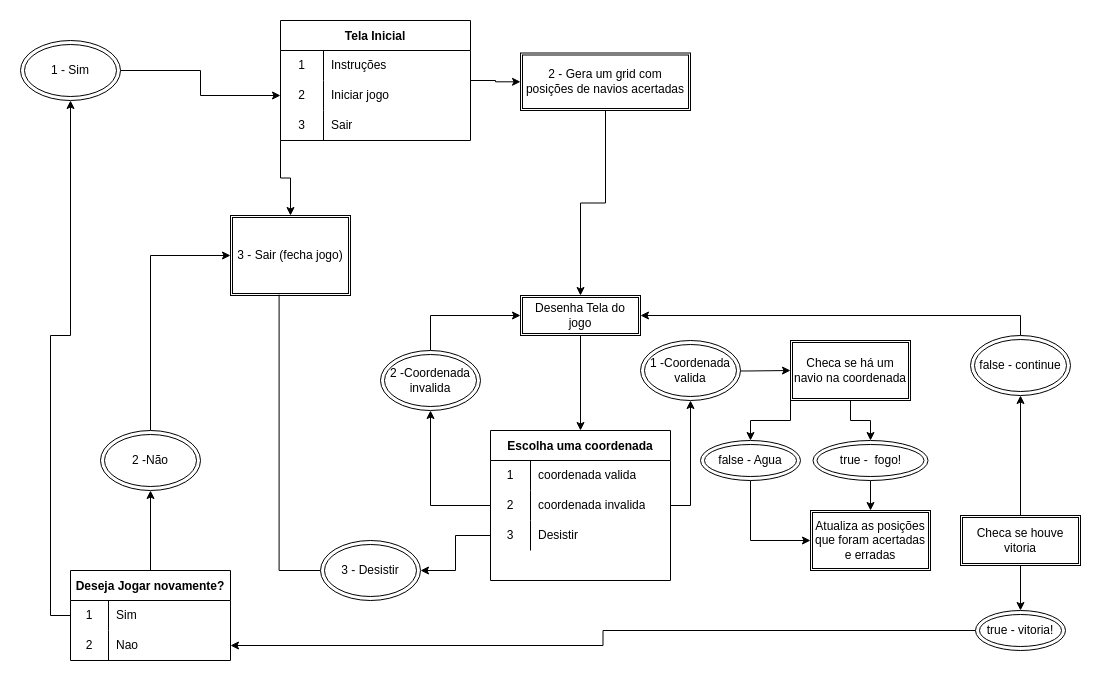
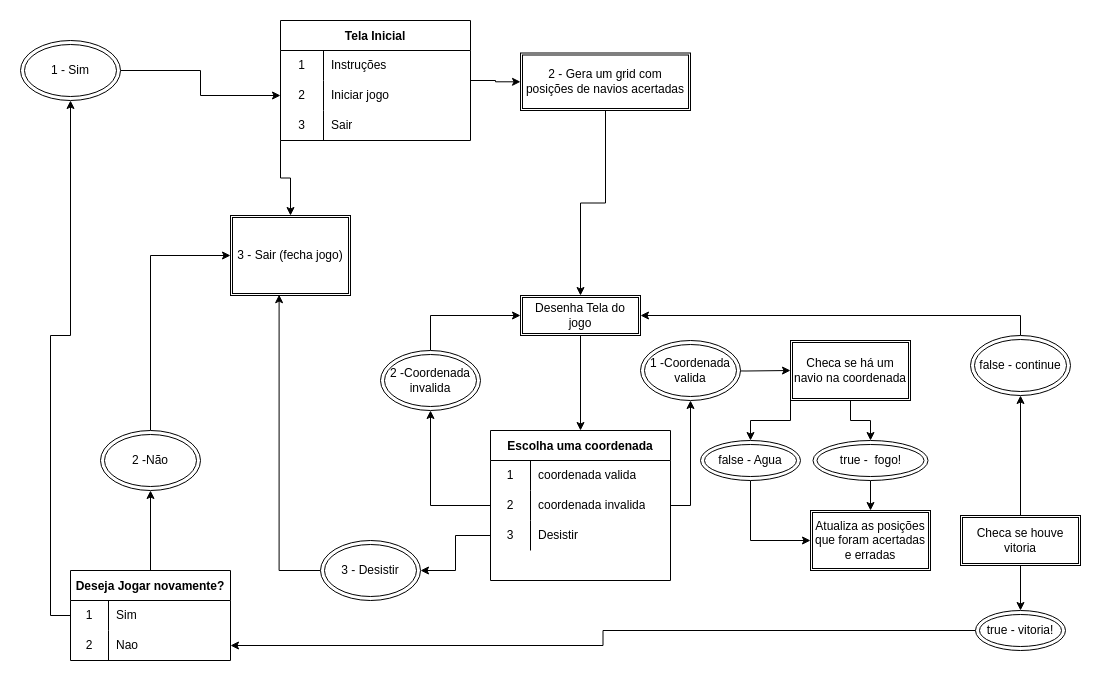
  <mxCell id="0" />
  <mxCell id="1" parent="0" />
  <mxCell id="2" style="edgeStyle=orthogonalEdgeStyle;rounded=0;orthogonalLoop=1;jettySize=auto;html=1;exitX=0;exitY=1;exitDx=0;exitDy=0;" edge="1" parent="1" source="4" target="14"><mxGeometry relative="1" as="geometry"><mxPoint x="90" y="215" as="targetPoint" /></mxGeometry></mxCell>
  <mxCell id="3" style="edgeStyle=orthogonalEdgeStyle;rounded=0;orthogonalLoop=1;jettySize=auto;html=1;" edge="1" parent="1" source="4" target="46"><mxGeometry relative="1" as="geometry"><mxPoint x="520" y="95" as="targetPoint" /></mxGeometry></mxCell>
  <mxCell id="4" value="Tela Inicial" style="shape=table;startSize=30;container=1;collapsible=0;childLayout=tableLayout;fixedRows=1;rowLines=0;fontStyle=1;" vertex="1" parent="1"><mxGeometry x="280" y="20" width="190" height="120" as="geometry" /></mxCell>
  <mxCell id="5" value="" style="shape=tableRow;horizontal=0;startSize=0;swimlaneHead=0;swimlaneBody=0;top=0;left=0;bottom=0;right=0;collapsible=0;dropTarget=0;fillColor=none;points=[[0,0.5],[1,0.5]];portConstraint=eastwest;" vertex="1" parent="4"><mxGeometry y="30" width="190" height="30" as="geometry" /></mxCell>
  <mxCell id="6" value="1" style="shape=partialRectangle;html=1;whiteSpace=wrap;connectable=0;fillColor=none;top=0;left=0;bottom=0;right=0;overflow=hidden;pointerEvents=1;" vertex="1" parent="5"><mxGeometry width="43" height="30" as="geometry"><mxRectangle width="43" height="30" as="alternateBounds" /></mxGeometry></mxCell>
  <mxCell id="7" value="Instruções" style="shape=partialRectangle;html=1;whiteSpace=wrap;connectable=0;fillColor=none;top=0;left=0;bottom=0;right=0;align=left;spacingLeft=6;overflow=hidden;" vertex="1" parent="5"><mxGeometry x="43" width="147" height="30" as="geometry"><mxRectangle width="147" height="30" as="alternateBounds" /></mxGeometry></mxCell>
  <mxCell id="8" value="" style="shape=tableRow;horizontal=0;startSize=0;swimlaneHead=0;swimlaneBody=0;top=0;left=0;bottom=0;right=0;collapsible=0;dropTarget=0;fillColor=none;points=[[0,0.5],[1,0.5]];portConstraint=eastwest;" vertex="1" parent="4"><mxGeometry y="60" width="190" height="30" as="geometry" /></mxCell>
  <mxCell id="9" value="2" style="shape=partialRectangle;html=1;whiteSpace=wrap;connectable=0;fillColor=none;top=0;left=0;bottom=0;right=0;overflow=hidden;" vertex="1" parent="8"><mxGeometry width="43" height="30" as="geometry"><mxRectangle width="43" height="30" as="alternateBounds" /></mxGeometry></mxCell>
  <mxCell id="10" value="Iniciar jogo" style="shape=partialRectangle;html=1;whiteSpace=wrap;connectable=0;fillColor=none;top=0;left=0;bottom=0;right=0;align=left;spacingLeft=6;overflow=hidden;" vertex="1" parent="8"><mxGeometry x="43" width="147" height="30" as="geometry"><mxRectangle width="147" height="30" as="alternateBounds" /></mxGeometry></mxCell>
  <mxCell id="11" value="" style="shape=tableRow;horizontal=0;startSize=0;swimlaneHead=0;swimlaneBody=0;top=0;left=0;bottom=0;right=0;collapsible=0;dropTarget=0;fillColor=none;points=[[0,0.5],[1,0.5]];portConstraint=eastwest;" vertex="1" parent="4"><mxGeometry y="90" width="190" height="30" as="geometry" /></mxCell>
  <mxCell id="12" value="3" style="shape=partialRectangle;html=1;whiteSpace=wrap;connectable=0;fillColor=none;top=0;left=0;bottom=0;right=0;overflow=hidden;" vertex="1" parent="11"><mxGeometry width="43" height="30" as="geometry"><mxRectangle width="43" height="30" as="alternateBounds" /></mxGeometry></mxCell>
  <mxCell id="13" value="Sair" style="shape=partialRectangle;html=1;whiteSpace=wrap;connectable=0;fillColor=none;top=0;left=0;bottom=0;right=0;align=left;spacingLeft=6;overflow=hidden;" vertex="1" parent="11"><mxGeometry x="43" width="147" height="30" as="geometry"><mxRectangle width="147" height="30" as="alternateBounds" /></mxGeometry></mxCell>
  <mxCell id="14" value="3 - Sair (fecha jogo)" style="shape=ext;double=1;rounded=0;whiteSpace=wrap;html=1;" vertex="1" parent="1"><mxGeometry x="230" y="215" width="120" height="80" as="geometry" /></mxCell>
  <mxCell id="15" style="edgeStyle=orthogonalEdgeStyle;rounded=0;orthogonalLoop=1;jettySize=auto;html=1;" edge="1" parent="1" source="16" target="18"><mxGeometry relative="1" as="geometry"><mxPoint x="580" y="305" as="targetPoint" /></mxGeometry></mxCell>
  <mxCell id="16" value="Desenha Tela do jogo" style="shape=ext;double=1;rounded=0;whiteSpace=wrap;html=1;" vertex="1" parent="1"><mxGeometry x="520" y="295" width="120" height="40" as="geometry" /></mxCell>
  <mxCell id="17" style="edgeStyle=orthogonalEdgeStyle;rounded=0;orthogonalLoop=1;jettySize=auto;html=1;" edge="1" parent="1" source="18" target="29"><mxGeometry relative="1" as="geometry"><mxPoint x="420" y="370" as="targetPoint" /></mxGeometry></mxCell>
  <mxCell id="18" value="Escolha uma coordenada" style="shape=table;startSize=30;container=1;collapsible=0;childLayout=tableLayout;fixedRows=1;rowLines=0;fontStyle=1;" vertex="1" parent="1"><mxGeometry x="490" y="430" width="180" height="150" as="geometry" /></mxCell>
  <mxCell id="19" value="" style="shape=tableRow;horizontal=0;startSize=0;swimlaneHead=0;swimlaneBody=0;top=0;left=0;bottom=0;right=0;collapsible=0;dropTarget=0;fillColor=none;points=[[0,0.5],[1,0.5]];portConstraint=eastwest;" vertex="1" parent="18"><mxGeometry y="30" width="180" height="30" as="geometry" /></mxCell>
  <mxCell id="20" value="1" style="shape=partialRectangle;html=1;whiteSpace=wrap;connectable=0;fillColor=none;top=0;left=0;bottom=0;right=0;overflow=hidden;pointerEvents=1;" vertex="1" parent="19"><mxGeometry width="40" height="30" as="geometry"><mxRectangle width="40" height="30" as="alternateBounds" /></mxGeometry></mxCell>
  <mxCell id="21" value="coordenada valida" style="shape=partialRectangle;html=1;whiteSpace=wrap;connectable=0;fillColor=none;top=0;left=0;bottom=0;right=0;align=left;spacingLeft=6;overflow=hidden;" vertex="1" parent="19"><mxGeometry x="40" width="140" height="30" as="geometry"><mxRectangle width="140" height="30" as="alternateBounds" /></mxGeometry></mxCell>
  <mxCell id="22" value="" style="shape=tableRow;horizontal=0;startSize=0;swimlaneHead=0;swimlaneBody=0;top=0;left=0;bottom=0;right=0;collapsible=0;dropTarget=0;fillColor=none;points=[[0,0.5],[1,0.5]];portConstraint=eastwest;" vertex="1" parent="18"><mxGeometry y="60" width="180" height="30" as="geometry" /></mxCell>
  <mxCell id="23" value="2" style="shape=partialRectangle;html=1;whiteSpace=wrap;connectable=0;fillColor=none;top=0;left=0;bottom=0;right=0;overflow=hidden;" vertex="1" parent="22"><mxGeometry width="40" height="30" as="geometry"><mxRectangle width="40" height="30" as="alternateBounds" /></mxGeometry></mxCell>
  <mxCell id="24" value="coordenada invalida" style="shape=partialRectangle;html=1;whiteSpace=wrap;connectable=0;fillColor=none;top=0;left=0;bottom=0;right=0;align=left;spacingLeft=6;overflow=hidden;" vertex="1" parent="22"><mxGeometry x="40" width="140" height="30" as="geometry"><mxRectangle width="140" height="30" as="alternateBounds" /></mxGeometry></mxCell>
  <mxCell id="25" value="" style="shape=tableRow;horizontal=0;startSize=0;swimlaneHead=0;swimlaneBody=0;top=0;left=0;bottom=0;right=0;collapsible=0;dropTarget=0;fillColor=none;points=[[0,0.5],[1,0.5]];portConstraint=eastwest;" vertex="1" parent="18"><mxGeometry y="90" width="180" height="30" as="geometry" /></mxCell>
  <mxCell id="26" value="3" style="shape=partialRectangle;html=1;whiteSpace=wrap;connectable=0;fillColor=none;top=0;left=0;bottom=0;right=0;overflow=hidden;" vertex="1" parent="25"><mxGeometry width="40" height="30" as="geometry"><mxRectangle width="40" height="30" as="alternateBounds" /></mxGeometry></mxCell>
  <mxCell id="27" value="Desistir" style="shape=partialRectangle;html=1;whiteSpace=wrap;connectable=0;fillColor=none;top=0;left=0;bottom=0;right=0;align=left;spacingLeft=6;overflow=hidden;" vertex="1" parent="25"><mxGeometry x="40" width="140" height="30" as="geometry"><mxRectangle width="140" height="30" as="alternateBounds" /></mxGeometry></mxCell>
  <mxCell id="28" style="edgeStyle=orthogonalEdgeStyle;rounded=0;orthogonalLoop=1;jettySize=auto;html=1;entryX=0;entryY=0.5;entryDx=0;entryDy=0;exitX=0.5;exitY=0;exitDx=0;exitDy=0;" edge="1" parent="1" source="29" target="16"><mxGeometry relative="1" as="geometry"><mxPoint x="370" y="330" as="sourcePoint" /></mxGeometry></mxCell>
  <mxCell id="29" value="2 -Coordenada invalida" style="ellipse;shape=doubleEllipse;whiteSpace=wrap;html=1;" vertex="1" parent="1"><mxGeometry x="380" y="350" width="100" height="60" as="geometry" /></mxCell>
  <mxCell id="30" style="edgeStyle=orthogonalEdgeStyle;rounded=0;orthogonalLoop=1;jettySize=auto;html=1;exitX=1;exitY=0.5;exitDx=0;exitDy=0;" edge="1" parent="1" source="22" target="32"><mxGeometry relative="1" as="geometry"><mxPoint x="700" y="370.2" as="targetPoint" /></mxGeometry></mxCell>
  <mxCell id="31" style="edgeStyle=orthogonalEdgeStyle;rounded=0;orthogonalLoop=1;jettySize=auto;html=1;" edge="1" parent="1" target="36"><mxGeometry relative="1" as="geometry"><mxPoint x="800" y="370.2" as="targetPoint" /><mxPoint x="700" y="370" as="sourcePoint" /></mxGeometry></mxCell>
  <mxCell id="32" value="1 -Coordenada valida" style="ellipse;shape=doubleEllipse;whiteSpace=wrap;html=1;" vertex="1" parent="1"><mxGeometry x="640" y="340" width="100" height="60" as="geometry" /></mxCell>
- <mxCell id="33" style="edgeStyle=orthogonalEdgeStyle;rounded=0;orthogonalLoop=1;jettySize=auto;html=1;exitX=0;exitY=0.5;exitDx=0;exitDy=0;entryX=0.405;entryY=0.99;entryDx=0;entryDy=0;entryPerimeter=0;startArrow=none;endArrow=none;" edge="1" parent="1" source="64" target="14"><mxGeometry relative="1" as="geometry"><mxPoint x="450" y="435" as="targetPoint" /><Array as="points" /></mxGeometry></mxCell>
+ <mxCell id="33" style="edgeStyle=orthogonalEdgeStyle;rounded=0;orthogonalLoop=1;jettySize=auto;html=1;exitX=0;exitY=0.5;exitDx=0;exitDy=0;entryX=0.405;entryY=0.99;entryDx=0;entryDy=0;entryPerimeter=0;startArrow=none;" edge="1" parent="1" source="64" target="14"><mxGeometry relative="1" as="geometry"><mxPoint x="450" y="435" as="targetPoint" /><Array as="points" /></mxGeometry></mxCell>
  <mxCell id="34" style="edgeStyle=orthogonalEdgeStyle;rounded=0;orthogonalLoop=1;jettySize=auto;html=1;" edge="1" parent="1" source="36" target="42"><mxGeometry relative="1" as="geometry"><mxPoint x="870" y="450" as="targetPoint" /></mxGeometry></mxCell>
  <mxCell id="35" style="edgeStyle=orthogonalEdgeStyle;rounded=0;orthogonalLoop=1;jettySize=auto;html=1;exitX=0;exitY=1;exitDx=0;exitDy=0;" edge="1" parent="1" source="36" target="44"><mxGeometry relative="1" as="geometry" /></mxCell>
  <mxCell id="36" value="Checa se há um navio na coordenada" style="shape=ext;double=1;rounded=0;whiteSpace=wrap;html=1;" vertex="1" parent="1"><mxGeometry x="790" y="340" width="120" height="60" as="geometry" /></mxCell>
  <mxCell id="37" value="Atualiza as posições que foram acertadas e erradas" style="shape=ext;double=1;rounded=0;whiteSpace=wrap;html=1;" vertex="1" parent="1"><mxGeometry x="810" y="510" width="120" height="60" as="geometry" /></mxCell>
  <mxCell id="38" value="" style="edgeStyle=orthogonalEdgeStyle;rounded=0;orthogonalLoop=1;jettySize=auto;html=1;" edge="1" parent="1" source="40" target="48"><mxGeometry relative="1" as="geometry"><mxPoint x="1020" y="640" as="targetPoint" /></mxGeometry></mxCell>
  <mxCell id="39" style="edgeStyle=orthogonalEdgeStyle;rounded=0;orthogonalLoop=1;jettySize=auto;html=1;exitX=0.5;exitY=0;exitDx=0;exitDy=0;" edge="1" parent="1" source="40" target="63"><mxGeometry relative="1" as="geometry"><mxPoint x="1019.609" y="480" as="targetPoint" /></mxGeometry></mxCell>
  <mxCell id="40" value="Checa se houve vitoria" style="shape=ext;double=1;rounded=0;whiteSpace=wrap;html=1;" vertex="1" parent="1"><mxGeometry x="960" y="515" width="120" height="50" as="geometry" /></mxCell>
  <mxCell id="41" style="edgeStyle=orthogonalEdgeStyle;rounded=0;orthogonalLoop=1;jettySize=auto;html=1;exitX=0.5;exitY=1;exitDx=0;exitDy=0;entryX=0.5;entryY=0;entryDx=0;entryDy=0;" edge="1" parent="1" source="42" target="37"><mxGeometry relative="1" as="geometry" /></mxCell>
  <mxCell id="42" value="true -&amp;nbsp; fogo!" style="ellipse;shape=doubleEllipse;whiteSpace=wrap;html=1;" vertex="1" parent="1"><mxGeometry x="812.5" y="440" width="115" height="40" as="geometry" /></mxCell>
  <mxCell id="43" style="edgeStyle=orthogonalEdgeStyle;rounded=0;orthogonalLoop=1;jettySize=auto;html=1;exitX=0.5;exitY=1;exitDx=0;exitDy=0;entryX=0;entryY=0.5;entryDx=0;entryDy=0;" edge="1" parent="1" source="44" target="37"><mxGeometry relative="1" as="geometry" /></mxCell>
  <mxCell id="44" value="false - Agua" style="ellipse;shape=doubleEllipse;whiteSpace=wrap;html=1;" vertex="1" parent="1"><mxGeometry x="700" y="440" width="100" height="40" as="geometry" /></mxCell>
  <mxCell id="45" style="edgeStyle=orthogonalEdgeStyle;rounded=0;orthogonalLoop=1;jettySize=auto;html=1;entryX=0.5;entryY=0;entryDx=0;entryDy=0;" edge="1" parent="1" source="46" target="16"><mxGeometry relative="1" as="geometry"><mxPoint x="580" y="290" as="targetPoint" /></mxGeometry></mxCell>
  <mxCell id="46" value="2 - Gera um grid com posições de navios acertadas" style="shape=ext;double=1;rounded=0;whiteSpace=wrap;html=1;" vertex="1" parent="1"><mxGeometry x="520" y="52.5" width="170" height="57.5" as="geometry" /></mxCell>
  <mxCell id="47" style="edgeStyle=orthogonalEdgeStyle;rounded=0;orthogonalLoop=1;jettySize=auto;html=1;entryX=1;entryY=0.5;entryDx=0;entryDy=0;" edge="1" parent="1" source="48" target="55"><mxGeometry relative="1" as="geometry" /></mxCell>
  <mxCell id="48" value="true - vitoria!" style="ellipse;shape=doubleEllipse;whiteSpace=wrap;html=1;" vertex="1" parent="1"><mxGeometry x="975" y="610" width="90" height="40" as="geometry" /></mxCell>
  <mxCell id="49" value="" style="edgeStyle=orthogonalEdgeStyle;rounded=0;orthogonalLoop=1;jettySize=auto;html=1;" edge="1" parent="1" source="51" target="61"><mxGeometry relative="1" as="geometry"><mxPoint x="150" y="460" as="targetPoint" /></mxGeometry></mxCell>
  <mxCell id="50" style="edgeStyle=orthogonalEdgeStyle;rounded=0;orthogonalLoop=1;jettySize=auto;html=1;entryX=0.5;entryY=1;entryDx=0;entryDy=0;" edge="1" parent="1" source="51" target="59"><mxGeometry relative="1" as="geometry"><Array as="points"><mxPoint x="50" y="615" /><mxPoint x="50" y="335" /><mxPoint x="70" y="335" /></Array></mxGeometry></mxCell>
  <mxCell id="51" value="Deseja Jogar novamente?" style="shape=table;startSize=30;container=1;collapsible=0;childLayout=tableLayout;fixedRows=1;rowLines=0;fontStyle=1;" vertex="1" parent="1"><mxGeometry x="70" y="570" width="160" height="90" as="geometry" /></mxCell>
  <mxCell id="52" value="" style="shape=tableRow;horizontal=0;startSize=0;swimlaneHead=0;swimlaneBody=0;top=0;left=0;bottom=0;right=0;collapsible=0;dropTarget=0;fillColor=none;points=[[0,0.5],[1,0.5]];portConstraint=eastwest;" vertex="1" parent="51"><mxGeometry y="30" width="160" height="30" as="geometry" /></mxCell>
  <mxCell id="53" value="1" style="shape=partialRectangle;html=1;whiteSpace=wrap;connectable=0;fillColor=none;top=0;left=0;bottom=0;right=0;overflow=hidden;pointerEvents=1;" vertex="1" parent="52"><mxGeometry width="38" height="30" as="geometry"><mxRectangle width="38" height="30" as="alternateBounds" /></mxGeometry></mxCell>
  <mxCell id="54" value="Sim" style="shape=partialRectangle;html=1;whiteSpace=wrap;connectable=0;fillColor=none;top=0;left=0;bottom=0;right=0;align=left;spacingLeft=6;overflow=hidden;" vertex="1" parent="52"><mxGeometry x="38" width="122" height="30" as="geometry"><mxRectangle width="122" height="30" as="alternateBounds" /></mxGeometry></mxCell>
  <mxCell id="55" value="" style="shape=tableRow;horizontal=0;startSize=0;swimlaneHead=0;swimlaneBody=0;top=0;left=0;bottom=0;right=0;collapsible=0;dropTarget=0;fillColor=none;points=[[0,0.5],[1,0.5]];portConstraint=eastwest;" vertex="1" parent="51"><mxGeometry y="60" width="160" height="30" as="geometry" /></mxCell>
  <mxCell id="56" value="2" style="shape=partialRectangle;html=1;whiteSpace=wrap;connectable=0;fillColor=none;top=0;left=0;bottom=0;right=0;overflow=hidden;" vertex="1" parent="55"><mxGeometry width="38" height="30" as="geometry"><mxRectangle width="38" height="30" as="alternateBounds" /></mxGeometry></mxCell>
  <mxCell id="57" value="Nao" style="shape=partialRectangle;html=1;whiteSpace=wrap;connectable=0;fillColor=none;top=0;left=0;bottom=0;right=0;align=left;spacingLeft=6;overflow=hidden;" vertex="1" parent="55"><mxGeometry x="38" width="122" height="30" as="geometry"><mxRectangle width="122" height="30" as="alternateBounds" /></mxGeometry></mxCell>
  <mxCell id="58" style="edgeStyle=orthogonalEdgeStyle;rounded=0;orthogonalLoop=1;jettySize=auto;html=1;" edge="1" parent="1" source="59" target="8"><mxGeometry relative="1" as="geometry" /></mxCell>
  <mxCell id="59" value="1 - Sim" style="ellipse;shape=doubleEllipse;whiteSpace=wrap;html=1;" vertex="1" parent="1"><mxGeometry x="20" y="40" width="100" height="60" as="geometry" /></mxCell>
  <mxCell id="60" style="edgeStyle=orthogonalEdgeStyle;rounded=0;orthogonalLoop=1;jettySize=auto;html=1;entryX=0;entryY=0.5;entryDx=0;entryDy=0;" edge="1" parent="1" source="61" target="14"><mxGeometry relative="1" as="geometry"><Array as="points"><mxPoint x="150" y="255" /></Array></mxGeometry></mxCell>
  <mxCell id="61" value="2 -Não" style="ellipse;shape=doubleEllipse;whiteSpace=wrap;html=1;" vertex="1" parent="1"><mxGeometry x="100" y="430" width="100" height="60" as="geometry" /></mxCell>
  <mxCell id="62" style="edgeStyle=orthogonalEdgeStyle;rounded=0;orthogonalLoop=1;jettySize=auto;html=1;entryX=1;entryY=0.5;entryDx=0;entryDy=0;exitX=0.5;exitY=0;exitDx=0;exitDy=0;" edge="1" parent="1" source="63" target="16"><mxGeometry relative="1" as="geometry"><Array as="points"><mxPoint x="1020" y="315" /></Array></mxGeometry></mxCell>
  <mxCell id="63" value="false - continue" style="ellipse;shape=doubleEllipse;whiteSpace=wrap;html=1;" vertex="1" parent="1"><mxGeometry x="969.999" y="335" width="100" height="60" as="geometry" /></mxCell>
  <mxCell id="64" value="3 - Desistir" style="ellipse;shape=doubleEllipse;whiteSpace=wrap;html=1;" vertex="1" parent="1"><mxGeometry x="320" y="540" width="100" height="60" as="geometry" /></mxCell>
  <mxCell id="65" style="edgeStyle=orthogonalEdgeStyle;rounded=0;orthogonalLoop=1;jettySize=auto;html=1;entryX=1;entryY=0.5;entryDx=0;entryDy=0;" edge="1" parent="1" source="25" target="64"><mxGeometry relative="1" as="geometry" /></mxCell>
